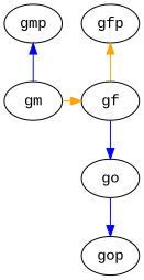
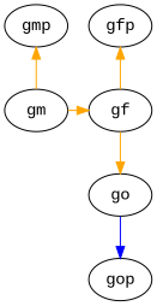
  digraph {
    fontname="Liberation Mono"
    node [fontname="Liberation Mono"]
    edge [color=orange fontname="Liberation Mono"]
    gmp [texlbl="$g_m^\prime$"]
    gfp [texlbl="$g_f^\prime$"]
    gm [texlbl="$g_m$"]
    gf [texlbl="$g_f$"]
    go [texlbl="$g_o$"]
    gop [texlbl="$g_o^\prime$"]
    subgraph sub_1 {
      rank=same
      gmp
      gfp
    }
    subgraph sub_2 {
      rank=same
      gm
      gf
    }
-   gmp -> gm [color=blue dir=back]
+   gmp -> gm [dir=back]
    gfp -> gf [dir=back]
    gm -> gf
-   gf -> go [color=blue]
+   gf -> go
    go -> gop [color=blue]
  }
